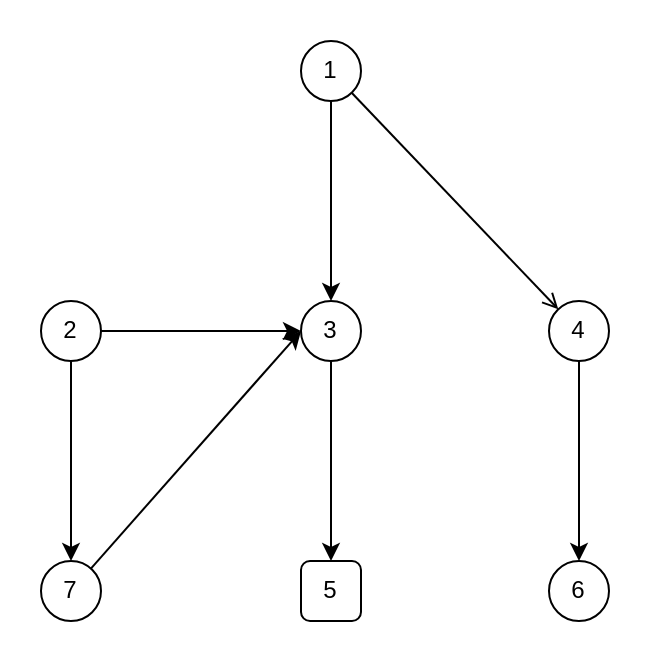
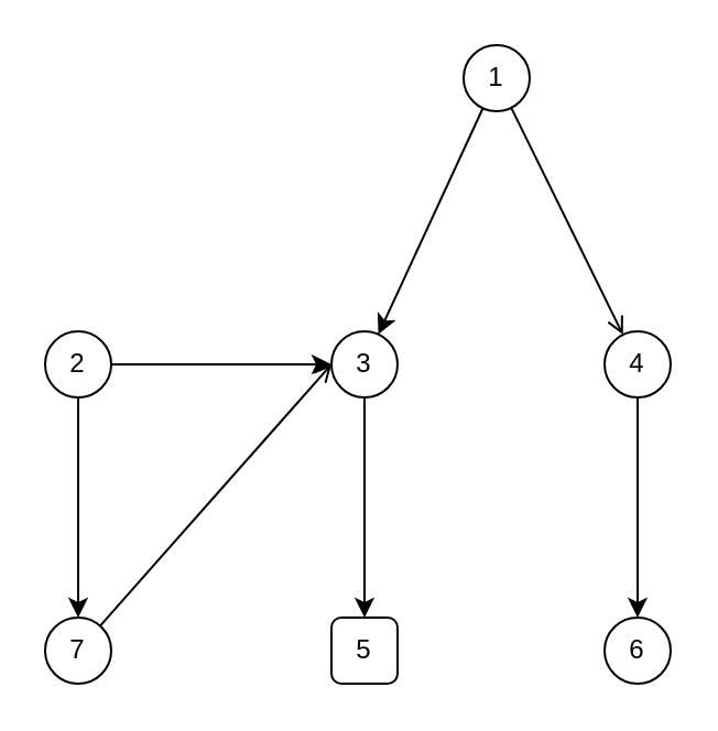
  <mxCell id="0" />
  <mxCell id="1" parent="0" />
  <mxCell id="2" style="rounded=0;orthogonalLoop=1;jettySize=auto;html=1;" parent="1" source="4" target="9" edge="1"><mxGeometry relative="1" as="geometry" /></mxCell>
  <mxCell id="3" style="rounded=0;orthogonalLoop=1;jettySize=auto;html=1;endArrow=open;" parent="1" source="4" target="14" edge="1"><mxGeometry relative="1" as="geometry" /></mxCell>
- <mxCell id="4" value="1" style="ellipse;whiteSpace=wrap;html=1;aspect=fixed;" parent="1" vertex="1"><mxGeometry x="150" y="20" width="30" height="30" as="geometry" /></mxCell>
+ <mxCell id="4" value="1" style="ellipse;whiteSpace=wrap;html=1;aspect=fixed;" parent="1" vertex="1"><mxGeometry x="210" y="20" width="30" height="30" as="geometry" /></mxCell>
  <mxCell id="5" style="rounded=0;orthogonalLoop=1;jettySize=auto;html=1;entryX=0.5;entryY=0;entryDx=0;entryDy=0;" parent="1" source="7" target="11" edge="1"><mxGeometry relative="1" as="geometry"><mxPoint x="35" y="270" as="targetPoint" /></mxGeometry></mxCell>
  <mxCell id="6" style="edgeStyle=none;rounded=0;orthogonalLoop=1;jettySize=auto;html=1;entryX=0;entryY=0.5;entryDx=0;entryDy=0;" parent="1" source="7" target="9" edge="1"><mxGeometry relative="1" as="geometry" /></mxCell>
  <mxCell id="7" value="2" style="ellipse;whiteSpace=wrap;html=1;aspect=fixed;" parent="1" vertex="1"><mxGeometry x="20" y="150" width="30" height="30" as="geometry" /></mxCell>
  <mxCell id="8" style="edgeStyle=none;rounded=0;orthogonalLoop=1;jettySize=auto;html=1;entryX=0.5;entryY=0;entryDx=0;entryDy=0;" parent="1" source="9" target="12" edge="1"><mxGeometry relative="1" as="geometry" /></mxCell>
  <mxCell id="9" value="3" style="ellipse;whiteSpace=wrap;html=1;aspect=fixed;" parent="1" vertex="1"><mxGeometry x="150" y="150" width="30" height="30" as="geometry" /></mxCell>
- <mxCell id="10" style="orthogonalLoop=1;jettySize=auto;html=1;entryX=0;entryY=0.5;entryDx=0;entryDy=0;rounded=0;" parent="1" source="11" target="9" edge="1"><mxGeometry relative="1" as="geometry" /></mxCell>
+ <mxCell id="10" style="orthogonalLoop=1;jettySize=auto;html=1;entryX=0;entryY=0.5;entryDx=0;entryDy=0;rounded=0;endArrow=open;" parent="1" source="11" target="9" edge="1"><mxGeometry relative="1" as="geometry" /></mxCell>
  <mxCell id="11" value="7" style="ellipse;whiteSpace=wrap;html=1;aspect=fixed;" parent="1" vertex="1"><mxGeometry x="20" y="280" width="30" height="30" as="geometry" /></mxCell>
  <mxCell id="12" value="5" style="whiteSpace=wrap;html=1;aspect=fixed;rounded=1;" parent="1" vertex="1"><mxGeometry x="150" y="280" width="30" height="30" as="geometry" /></mxCell>
  <mxCell id="13" style="edgeStyle=none;rounded=0;orthogonalLoop=1;jettySize=auto;html=1;" parent="1" source="14" target="15" edge="1"><mxGeometry relative="1" as="geometry" /></mxCell>
  <mxCell id="14" value="4" style="ellipse;whiteSpace=wrap;html=1;aspect=fixed;" parent="1" vertex="1"><mxGeometry x="274" y="150" width="30" height="30" as="geometry" /></mxCell>
  <mxCell id="15" value="6" style="ellipse;whiteSpace=wrap;html=1;aspect=fixed;" parent="1" vertex="1"><mxGeometry x="274" y="280" width="30" height="30" as="geometry" /></mxCell>
